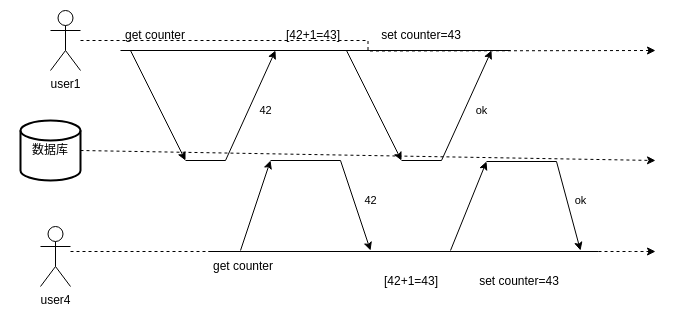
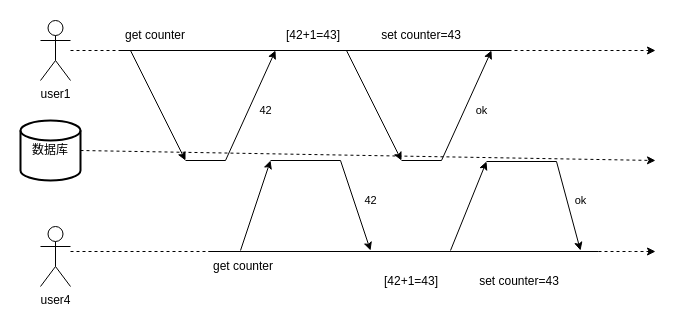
  <mxCell id="0" />
  <mxCell id="1" parent="0" />
  <mxCell id="2" style="edgeStyle=orthogonalEdgeStyle;rounded=0;orthogonalLoop=1;jettySize=auto;html=1;endArrow=classic;endFill=1;dashed=1;" edge="1" parent="1" source="3"><mxGeometry relative="1" as="geometry"><mxPoint x="655" y="50" as="targetPoint" /></mxGeometry></mxCell>
- <mxCell id="3" value="user1" style="shape=umlActor;verticalLabelPosition=bottom;verticalAlign=top;html=1;outlineConnect=0;" vertex="1" parent="1"><mxGeometry x="50" y="10" width="30" height="60" as="geometry" /></mxCell>
+ <mxCell id="3" value="user1" style="shape=umlActor;verticalLabelPosition=bottom;verticalAlign=top;html=1;outlineConnect=0;" vertex="1" parent="1"><mxGeometry x="40" y="20" width="30" height="60" as="geometry" /></mxCell>
  <mxCell id="4" style="edgeStyle=orthogonalEdgeStyle;rounded=0;orthogonalLoop=1;jettySize=auto;html=1;endArrow=classic;endFill=1;dashed=1;" edge="1" parent="1"><mxGeometry relative="1" as="geometry"><mxPoint x="655" y="251" as="targetPoint" /><mxPoint x="70" y="251" as="sourcePoint" /><Array as="points"><mxPoint x="630" y="251" /></Array></mxGeometry></mxCell>
  <mxCell id="5" value="user4" style="shape=umlActor;verticalLabelPosition=bottom;verticalAlign=top;html=1;outlineConnect=0;" vertex="1" parent="1"><mxGeometry x="40" y="226" width="30" height="60" as="geometry" /></mxCell>
  <mxCell id="6" value="数据库" style="strokeWidth=2;html=1;shape=mxgraph.flowchart.database;whiteSpace=wrap;" vertex="1" parent="1"><mxGeometry x="20" y="120" width="60" height="60" as="geometry" /></mxCell>
  <mxCell id="7" value="" style="endArrow=classic;dashed=1;html=1;rounded=0;exitX=1;exitY=0.5;exitDx=0;exitDy=0;exitPerimeter=0;endFill=1;" edge="1" parent="1" source="6"><mxGeometry width="50" height="50" relative="1" as="geometry"><mxPoint x="270" y="180" as="sourcePoint" /><mxPoint x="655" y="160" as="targetPoint" /></mxGeometry></mxCell>
  <mxCell id="8" value="" style="endArrow=classic;html=1;rounded=0;exitX=0.5;exitY=1;exitDx=0;exitDy=0;" edge="1" parent="1"><mxGeometry width="50" height="50" relative="1" as="geometry"><mxPoint x="130" y="50" as="sourcePoint" /><mxPoint x="185" y="160" as="targetPoint" /></mxGeometry></mxCell>
  <mxCell id="9" value="get counter" style="text;html=1;strokeColor=none;fillColor=none;align=center;verticalAlign=middle;whiteSpace=wrap;rounded=0;" vertex="1" parent="1"><mxGeometry x="120" y="20" width="70" height="30" as="geometry" /></mxCell>
  <mxCell id="10" value="42" style="endArrow=classic;html=1;rounded=0;" edge="1" parent="1"><mxGeometry x="0.273" y="-16" width="50" height="50" relative="1" as="geometry"><mxPoint x="185" y="160" as="sourcePoint" /><mxPoint x="275" y="50" as="targetPoint" /><Array as="points"><mxPoint x="225" y="160" /></Array><mxPoint as="offset" /></mxGeometry></mxCell>
  <mxCell id="11" value="" style="endArrow=none;html=1;rounded=0;exitX=0;exitY=1;exitDx=0;exitDy=0;" edge="1" parent="1" source="9"><mxGeometry width="50" height="50" relative="1" as="geometry"><mxPoint x="270" y="170" as="sourcePoint" /><mxPoint x="510" y="50" as="targetPoint" /></mxGeometry></mxCell>
  <mxCell id="12" value="[42+1=43]" style="text;html=1;strokeColor=none;fillColor=none;align=center;verticalAlign=middle;whiteSpace=wrap;rounded=0;" vertex="1" parent="1"><mxGeometry x="278" y="20" width="70" height="30" as="geometry" /></mxCell>
  <mxCell id="13" value="set counter=43" style="text;html=1;strokeColor=none;fillColor=none;align=center;verticalAlign=middle;whiteSpace=wrap;rounded=0;" vertex="1" parent="1"><mxGeometry x="376" y="20" width="90" height="30" as="geometry" /></mxCell>
  <mxCell id="14" value="" style="endArrow=classic;html=1;rounded=0;exitX=0.5;exitY=1;exitDx=0;exitDy=0;" edge="1" parent="1"><mxGeometry width="50" height="50" relative="1" as="geometry"><mxPoint x="346" y="50" as="sourcePoint" /><mxPoint x="401" y="160" as="targetPoint" /></mxGeometry></mxCell>
  <mxCell id="15" value="ok" style="endArrow=classic;html=1;rounded=0;" edge="1" parent="1"><mxGeometry x="0.273" y="-16" width="50" height="50" relative="1" as="geometry"><mxPoint x="401" y="160" as="sourcePoint" /><mxPoint x="491" y="50" as="targetPoint" /><Array as="points"><mxPoint x="441" y="160" /></Array><mxPoint as="offset" /></mxGeometry></mxCell>
  <mxCell id="16" value="" style="endArrow=classic;html=1;rounded=0;" edge="1" parent="1"><mxGeometry width="50" height="50" relative="1" as="geometry"><mxPoint x="240" y="250" as="sourcePoint" /><mxPoint x="270" y="160" as="targetPoint" /></mxGeometry></mxCell>
  <mxCell id="17" value="42" style="endArrow=classic;html=1;rounded=0;" edge="1" parent="1"><mxGeometry x="0.425" y="16" width="50" height="50" relative="1" as="geometry"><mxPoint x="270" y="160" as="sourcePoint" /><mxPoint x="370" y="250" as="targetPoint" /><Array as="points"><mxPoint x="340" y="160" /></Array><mxPoint as="offset" /></mxGeometry></mxCell>
  <mxCell id="18" value="get counter" style="text;html=1;strokeColor=none;fillColor=none;align=center;verticalAlign=middle;whiteSpace=wrap;rounded=0;" vertex="1" parent="1"><mxGeometry x="208" y="251" width="70" height="30" as="geometry" /></mxCell>
  <mxCell id="19" value="[42+1=43]" style="text;html=1;strokeColor=none;fillColor=none;align=center;verticalAlign=middle;whiteSpace=wrap;rounded=0;" vertex="1" parent="1"><mxGeometry x="376" y="266" width="70" height="30" as="geometry" /></mxCell>
  <mxCell id="20" value="set counter=43" style="text;html=1;strokeColor=none;fillColor=none;align=center;verticalAlign=middle;whiteSpace=wrap;rounded=0;" vertex="1" parent="1"><mxGeometry x="474" y="266" width="90" height="30" as="geometry" /></mxCell>
  <mxCell id="21" value="" style="endArrow=classic;html=1;rounded=0;" edge="1" parent="1"><mxGeometry width="50" height="50" relative="1" as="geometry"><mxPoint x="450" y="250" as="sourcePoint" /><mxPoint x="486" y="161" as="targetPoint" /></mxGeometry></mxCell>
  <mxCell id="22" value="ok" style="endArrow=classic;html=1;rounded=0;" edge="1" parent="1"><mxGeometry x="0.405" y="13" width="50" height="50" relative="1" as="geometry"><mxPoint x="486" y="161" as="sourcePoint" /><mxPoint x="580" y="250" as="targetPoint" /><Array as="points"><mxPoint x="556" y="161" /></Array><mxPoint as="offset" /></mxGeometry></mxCell>
  <mxCell id="23" value="" style="endArrow=none;html=1;rounded=0;exitX=0;exitY=1;exitDx=0;exitDy=0;" edge="1" parent="1"><mxGeometry width="50" height="50" relative="1" as="geometry"><mxPoint x="208" y="251" as="sourcePoint" /><mxPoint x="598" y="251" as="targetPoint" /></mxGeometry></mxCell>
